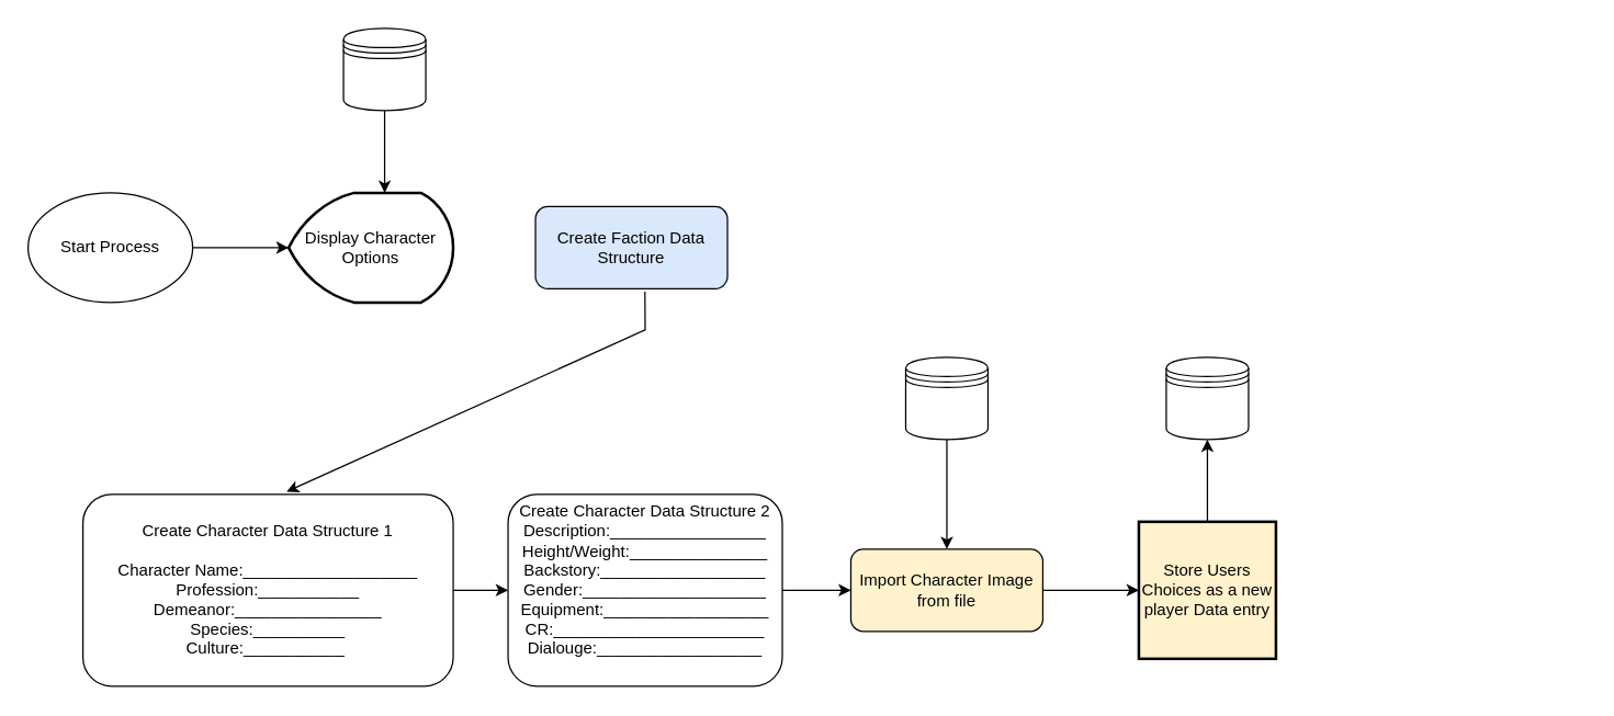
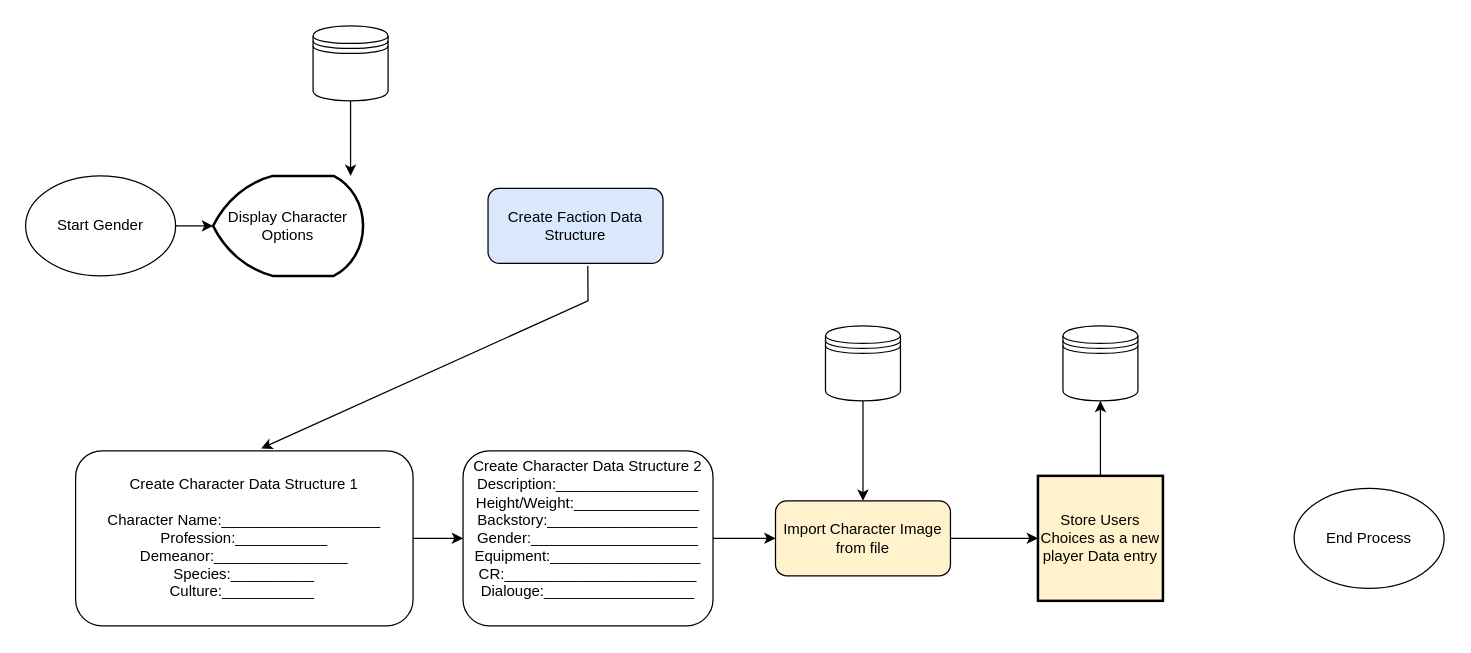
  <mxCell id="0" />
  <mxCell id="1" parent="0" />
  <mxCell id="2" style="edgeStyle=orthogonalEdgeStyle;rounded=0;orthogonalLoop=1;jettySize=auto;html=1;" parent="1" source="3" target="4" edge="1"><mxGeometry relative="1" as="geometry" /></mxCell>
- <mxCell id="3" value="Start Process" style="ellipse;whiteSpace=wrap;html=1;" parent="1" vertex="1"><mxGeometry x="20" y="140" width="120" height="80" as="geometry" /></mxCell>
- <mxCell id="4" value="Display Character Options" style="strokeWidth=2;html=1;shape=mxgraph.flowchart.display;whiteSpace=wrap;" parent="1" vertex="1"><mxGeometry x="210" y="140" width="120" height="80" as="geometry" /></mxCell>
+ <mxCell id="3" value="Start Gender" style="ellipse;whiteSpace=wrap;html=1;" parent="1" vertex="1"><mxGeometry x="20" y="140" width="120" height="80" as="geometry" /></mxCell>
+ <mxCell id="4" value="Display Character Options" style="strokeWidth=2;html=1;shape=mxgraph.flowchart.display;whiteSpace=wrap;" parent="1" vertex="1"><mxGeometry x="170" y="140" width="120" height="80" as="geometry" /></mxCell>
  <mxCell id="5" style="edgeStyle=orthogonalEdgeStyle;rounded=0;orthogonalLoop=1;jettySize=auto;html=1;exitX=0.5;exitY=0;exitDx=0;exitDy=0;entryX=0.5;entryY=1;entryDx=0;entryDy=0;" parent="1" source="6" target="12" edge="1"><mxGeometry relative="1" as="geometry" /></mxCell>
  <mxCell id="6" value="Store Users Choices as a new player Data entry" style="rounded=1;whiteSpace=wrap;html=1;absoluteArcSize=1;arcSize=0;strokeWidth=2;fillColor=#fff2cc;" parent="1" vertex="1"><mxGeometry x="830" y="380" width="100" height="100" as="geometry" /></mxCell>
  <mxCell id="7" style="edgeStyle=orthogonalEdgeStyle;rounded=0;orthogonalLoop=1;jettySize=auto;html=1;entryX=0;entryY=0.5;entryDx=0;entryDy=0;" parent="1" source="8" target="10" edge="1"><mxGeometry relative="1" as="geometry" /></mxCell>
  <mxCell id="8" value="Create Character Data Structure 1&lt;br&gt;&lt;br&gt;&lt;div&gt;Character Name:___________________&lt;/div&gt;&lt;div&gt;Profession:___________&lt;/div&gt;&lt;div&gt;Demeanor:________________&lt;/div&gt;&lt;div&gt;Species:__________&lt;/div&gt;&lt;span&gt;Culture:___________&lt;/span&gt;&amp;nbsp;&lt;br&gt;" style="rounded=1;whiteSpace=wrap;html=1;" parent="1" vertex="1"><mxGeometry x="60" y="360" width="270" height="140" as="geometry" /></mxCell>
  <mxCell id="9" style="edgeStyle=orthogonalEdgeStyle;rounded=0;orthogonalLoop=1;jettySize=auto;html=1;exitX=1;exitY=0.5;exitDx=0;exitDy=0;" parent="1" source="10" target="15" edge="1"><mxGeometry relative="1" as="geometry" /></mxCell>
  <mxCell id="10" value="Create Character Data Structure 2&lt;br&gt;&lt;div&gt;Description:_________________&lt;/div&gt;&lt;div&gt;Height/Weight:_______________&lt;/div&gt;&lt;div&gt;Backstory:__________________&lt;/div&gt;&lt;div&gt;Gender:____________________&lt;/div&gt;&lt;div&gt;Equipment:__________________&lt;/div&gt;&lt;div&gt;CR:_______________________&lt;/div&gt;&lt;div&gt;Dialouge:__________________&lt;/div&gt;&amp;nbsp;" style="rounded=1;whiteSpace=wrap;html=1;" parent="1" vertex="1"><mxGeometry x="370" y="360" width="200" height="140" as="geometry" /></mxCell>
+ <mxCell id="11" value="End Process" style="ellipse;whiteSpace=wrap;html=1;" parent="1" vertex="1"><mxGeometry x="1035" y="390" width="120" height="80" as="geometry" /></mxCell>
  <mxCell id="12" value="" style="shape=datastore;whiteSpace=wrap;html=1;" parent="1" vertex="1"><mxGeometry x="850" y="260" width="60" height="60" as="geometry" /></mxCell>
  <mxCell id="13" value="Create Faction Data Structure" style="rounded=1;whiteSpace=wrap;html=1;fillColor=#dae8fc;" parent="1" vertex="1"><mxGeometry x="390" y="150" width="140" height="60" as="geometry" /></mxCell>
  <mxCell id="14" style="edgeStyle=orthogonalEdgeStyle;rounded=0;orthogonalLoop=1;jettySize=auto;html=1;" parent="1" source="15" edge="1"><mxGeometry relative="1" as="geometry"><mxPoint x="830" y="430" as="targetPoint" /></mxGeometry></mxCell>
  <mxCell id="15" value="Import Character Image from file" style="rounded=1;whiteSpace=wrap;html=1;fillColor=#fff2cc;" parent="1" vertex="1"><mxGeometry x="620" y="400" width="140" height="60" as="geometry" /></mxCell>
  <mxCell id="16" style="edgeStyle=orthogonalEdgeStyle;rounded=0;orthogonalLoop=1;jettySize=auto;html=1;entryX=0.5;entryY=0;entryDx=0;entryDy=0;" parent="1" source="17" target="15" edge="1"><mxGeometry relative="1" as="geometry" /></mxCell>
  <mxCell id="17" value="" style="shape=datastore;whiteSpace=wrap;html=1;" parent="1" vertex="1"><mxGeometry x="660" y="260" width="60" height="60" as="geometry" /></mxCell>
  <mxCell id="18" value="" style="endArrow=classic;html=1;rounded=0;exitX=0.57;exitY=1.036;exitDx=0;exitDy=0;exitPerimeter=0;entryX=0.55;entryY=-0.014;entryDx=0;entryDy=0;entryPerimeter=0;" edge="1" parent="1" source="13" target="8"><mxGeometry width="50" height="50" relative="1" as="geometry"><mxPoint x="420" y="300" as="sourcePoint" /><mxPoint x="470" y="250" as="targetPoint" /><Array as="points"><mxPoint x="470" y="240" /></Array></mxGeometry></mxCell>
  <mxCell id="19" value="" style="edgeStyle=orthogonalEdgeStyle;rounded=0;orthogonalLoop=1;jettySize=auto;html=1;" edge="1" parent="1" source="20" target="4"><mxGeometry relative="1" as="geometry"><Array as="points"><mxPoint x="280" y="120" /><mxPoint x="280" y="120" /></Array></mxGeometry></mxCell>
  <mxCell id="20" value="" style="shape=datastore;whiteSpace=wrap;html=1;" vertex="1" parent="1"><mxGeometry x="250" y="20" width="60" height="60" as="geometry" /></mxCell>
